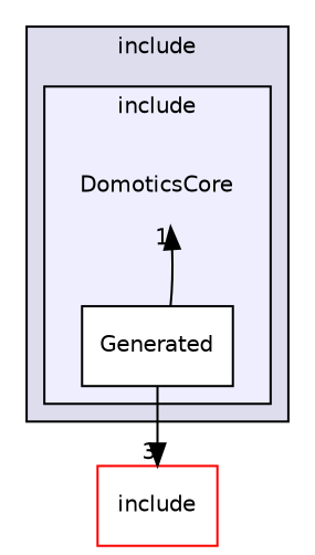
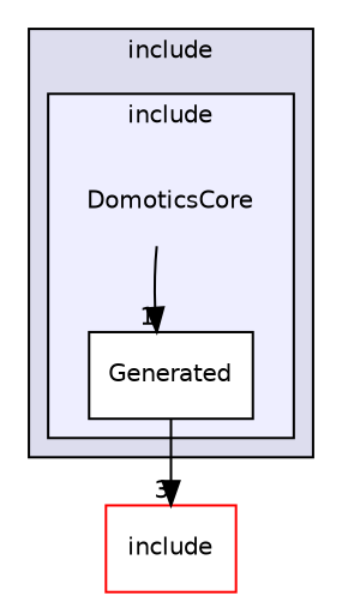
  digraph {
    compound=true
    node [fontname=Helvetica fontsize=10 shape=box fillcolor=white style=filled]
    edge [labeldistance=1.5 labelfontname=Helvetica labelfontsize=10]
    n1 [label=DomoticsCore shape=plaintext fillcolor="" style=""]
    n2 [label=Generated]
    n3 [color=red label=include]
    subgraph cluster_1 {
      bgcolor="#ddddee"
      fontname=Helvetica
      fontsize=10
      label=include
      pencolor=black
      subgraph cluster_2 {
        bgcolor="#eeeeff"
        fontname=Helvetica
        fontsize=10
        label=include
        pencolor=black
        n1
        n2
      }
    }
-   n2 -> n1 [headlabel=1]
+   n1 -> n2 [headlabel=1]
    n2 -> n3 [headlabel=3]
  }
